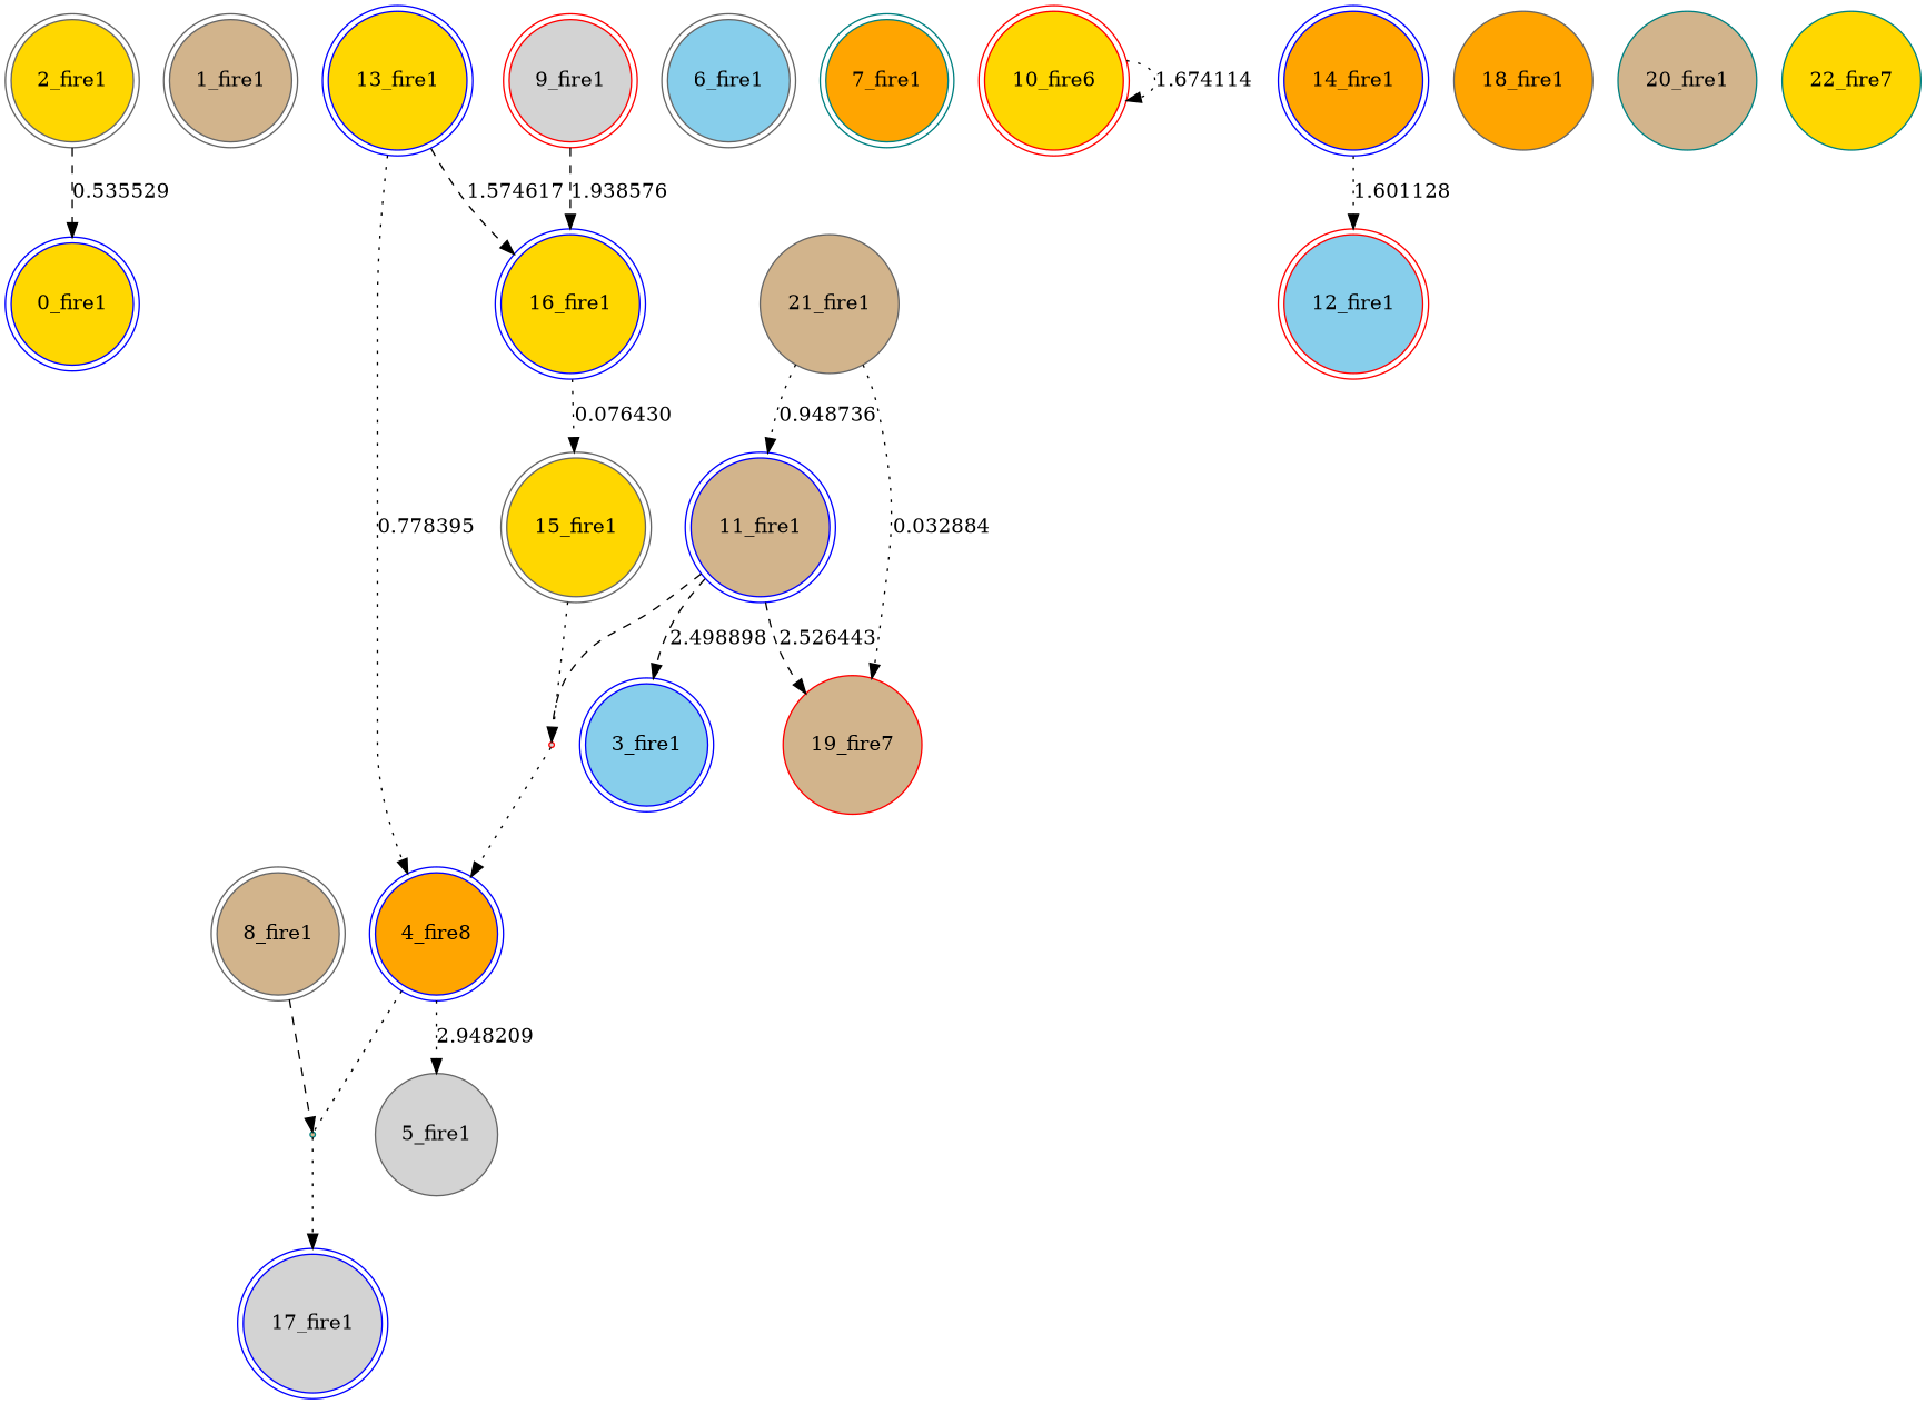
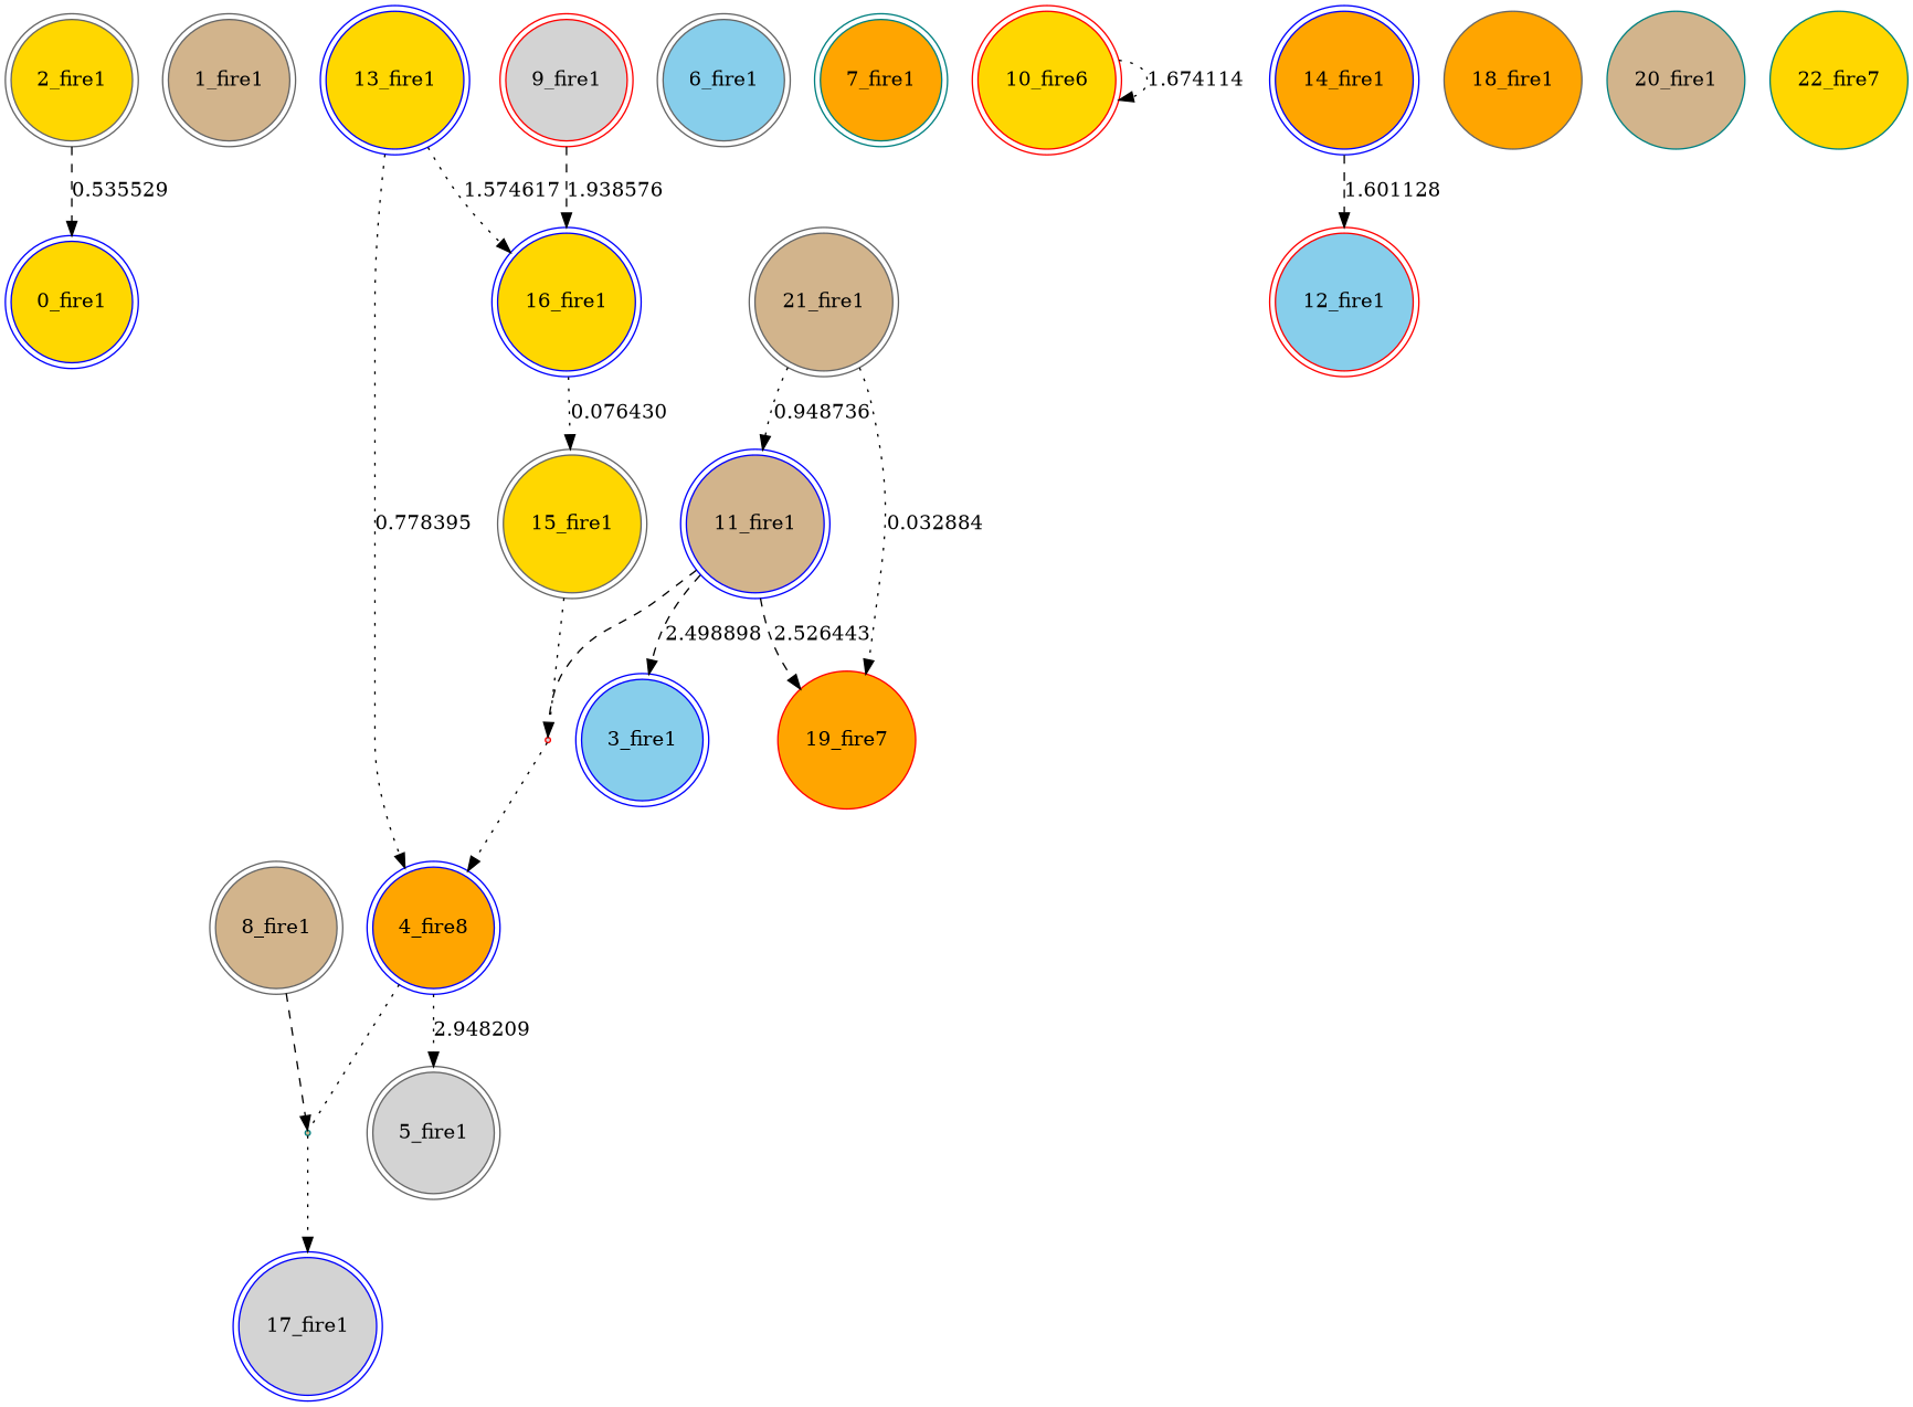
  digraph {
    fontname="DejaVu Serif"
    node [color=blue fillcolor=gold fontname="DejaVu Serif" shape=doublecircle style=filled]
    edge [fontname="DejaVu Serif" style=dotted]
    n1 [label="0_fire1"]
    n2 [color=gray40 fillcolor=tan label="1_fire1"]
    n3 [color=gray40 label="2_fire1"]
    n4 [fillcolor=skyblue label="3_fire1"]
    n5 [fillcolor=orange label="4_fire8"]
-   n6 [color=gray40 fillcolor=lightgrey label="5_fire1" shape=circle]
+   n6 [color=gray40 fillcolor=lightgrey label="5_fire1"]
    23 [color=teal fillcolor=tan shape=point]
    n8 [fillcolor=lightgrey label="17_fire1"]
    n9 [color=gray40 fillcolor=skyblue label="6_fire1"]
    n10 [color=teal fillcolor=orange label="7_fire1"]
    n11 [color=gray40 fillcolor=tan label="8_fire1"]
    n12 [color=red fillcolor=lightgrey label="9_fire1"]
    n13 [label="16_fire1"]
    n14 [color=gray40 label="15_fire1"]
    n15 [color=red label="10_fire6"]
    n16 [fillcolor=tan label="11_fire1"]
    24 [color=red fillcolor=lightgrey shape=point]
-   n18 [color=red fillcolor=tan label="19_fire7" shape=circle]
+   n18 [color=red fillcolor=orange label="19_fire7" shape=circle]
    n19 [color=red fillcolor=skyblue label="12_fire1"]
    n20 [label="13_fire1"]
    n21 [fillcolor=orange label="14_fire1"]
    n22 [color=gray40 fillcolor=orange label="18_fire1" shape=circle]
    n23 [color=teal fillcolor=tan label="20_fire1" shape=circle]
-   n24 [color=gray40 fillcolor=tan label="21_fire1" shape=circle]
+   n24 [color=gray40 fillcolor=tan label="21_fire1"]
    n25 [color=teal label="22_fire7" shape=circle]
    n3 -> n1 [label=0.535529 style=dashed]
    n5 -> n6 [label=2.948209]
    n5 -> 23 [dir=none]
    23 -> n8
    n11 -> 23 [style=dashed]
    n12 -> n13 [label=1.938576 style=dashed]
    n13 -> n14 [label=0.076430]
    n14 -> 24 [dir=none]
    n15 -> n15 [label=1.674114]
    n16 -> n4 [label=2.498898 style=dashed]
    n16 -> 24 [style=dashed]
    n16 -> n18 [label=2.526443 style=dashed]
    24 -> n5
    n20 -> n5 [label=0.778395]
-   n20 -> n13 [label=1.574617 style=dashed]
-   n21 -> n19 [label=1.601128]
+   n20 -> n13 [label=1.574617]
+   n21 -> n19 [label=1.601128 style=dashed]
    n24 -> n16 [label=0.948736]
    n24 -> n18 [label=0.032884]
  }
